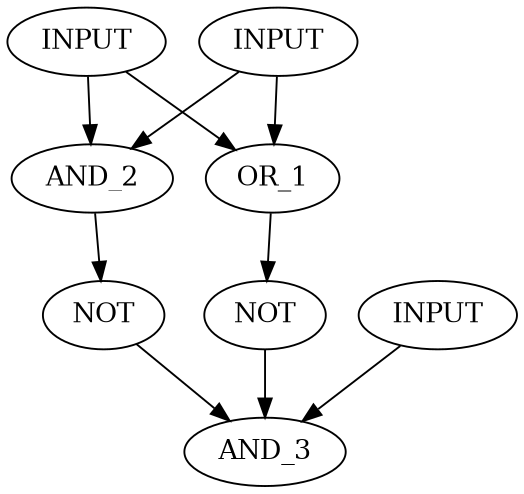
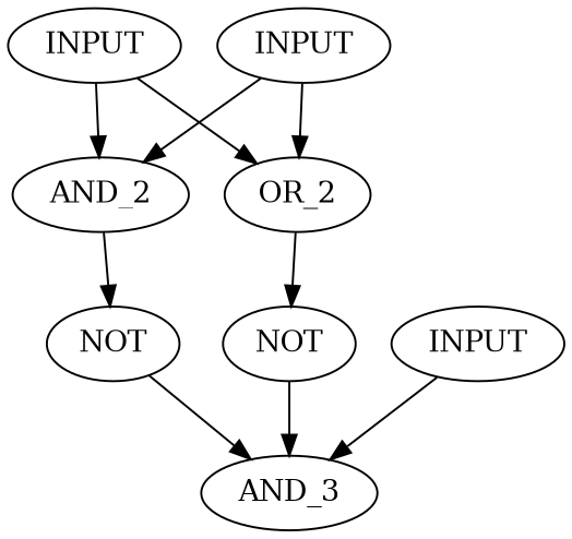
  digraph {
    n1 [label=INPUT]
    n2 [label=AND_2]
-   n3 [label=OR_1]
+   n3 [label=OR_2]
    n4 [label=NOT]
    n5 [label=NOT]
    n6 [label=INPUT]
    n7 [label=INPUT]
    n8 [label=AND_3]
    n1 -> n2
    n1 -> n3
    n2 -> n4
    n3 -> n5
    n4 -> n8
    n5 -> n8
    n6 -> n2
    n6 -> n3
    n7 -> n8
  }
